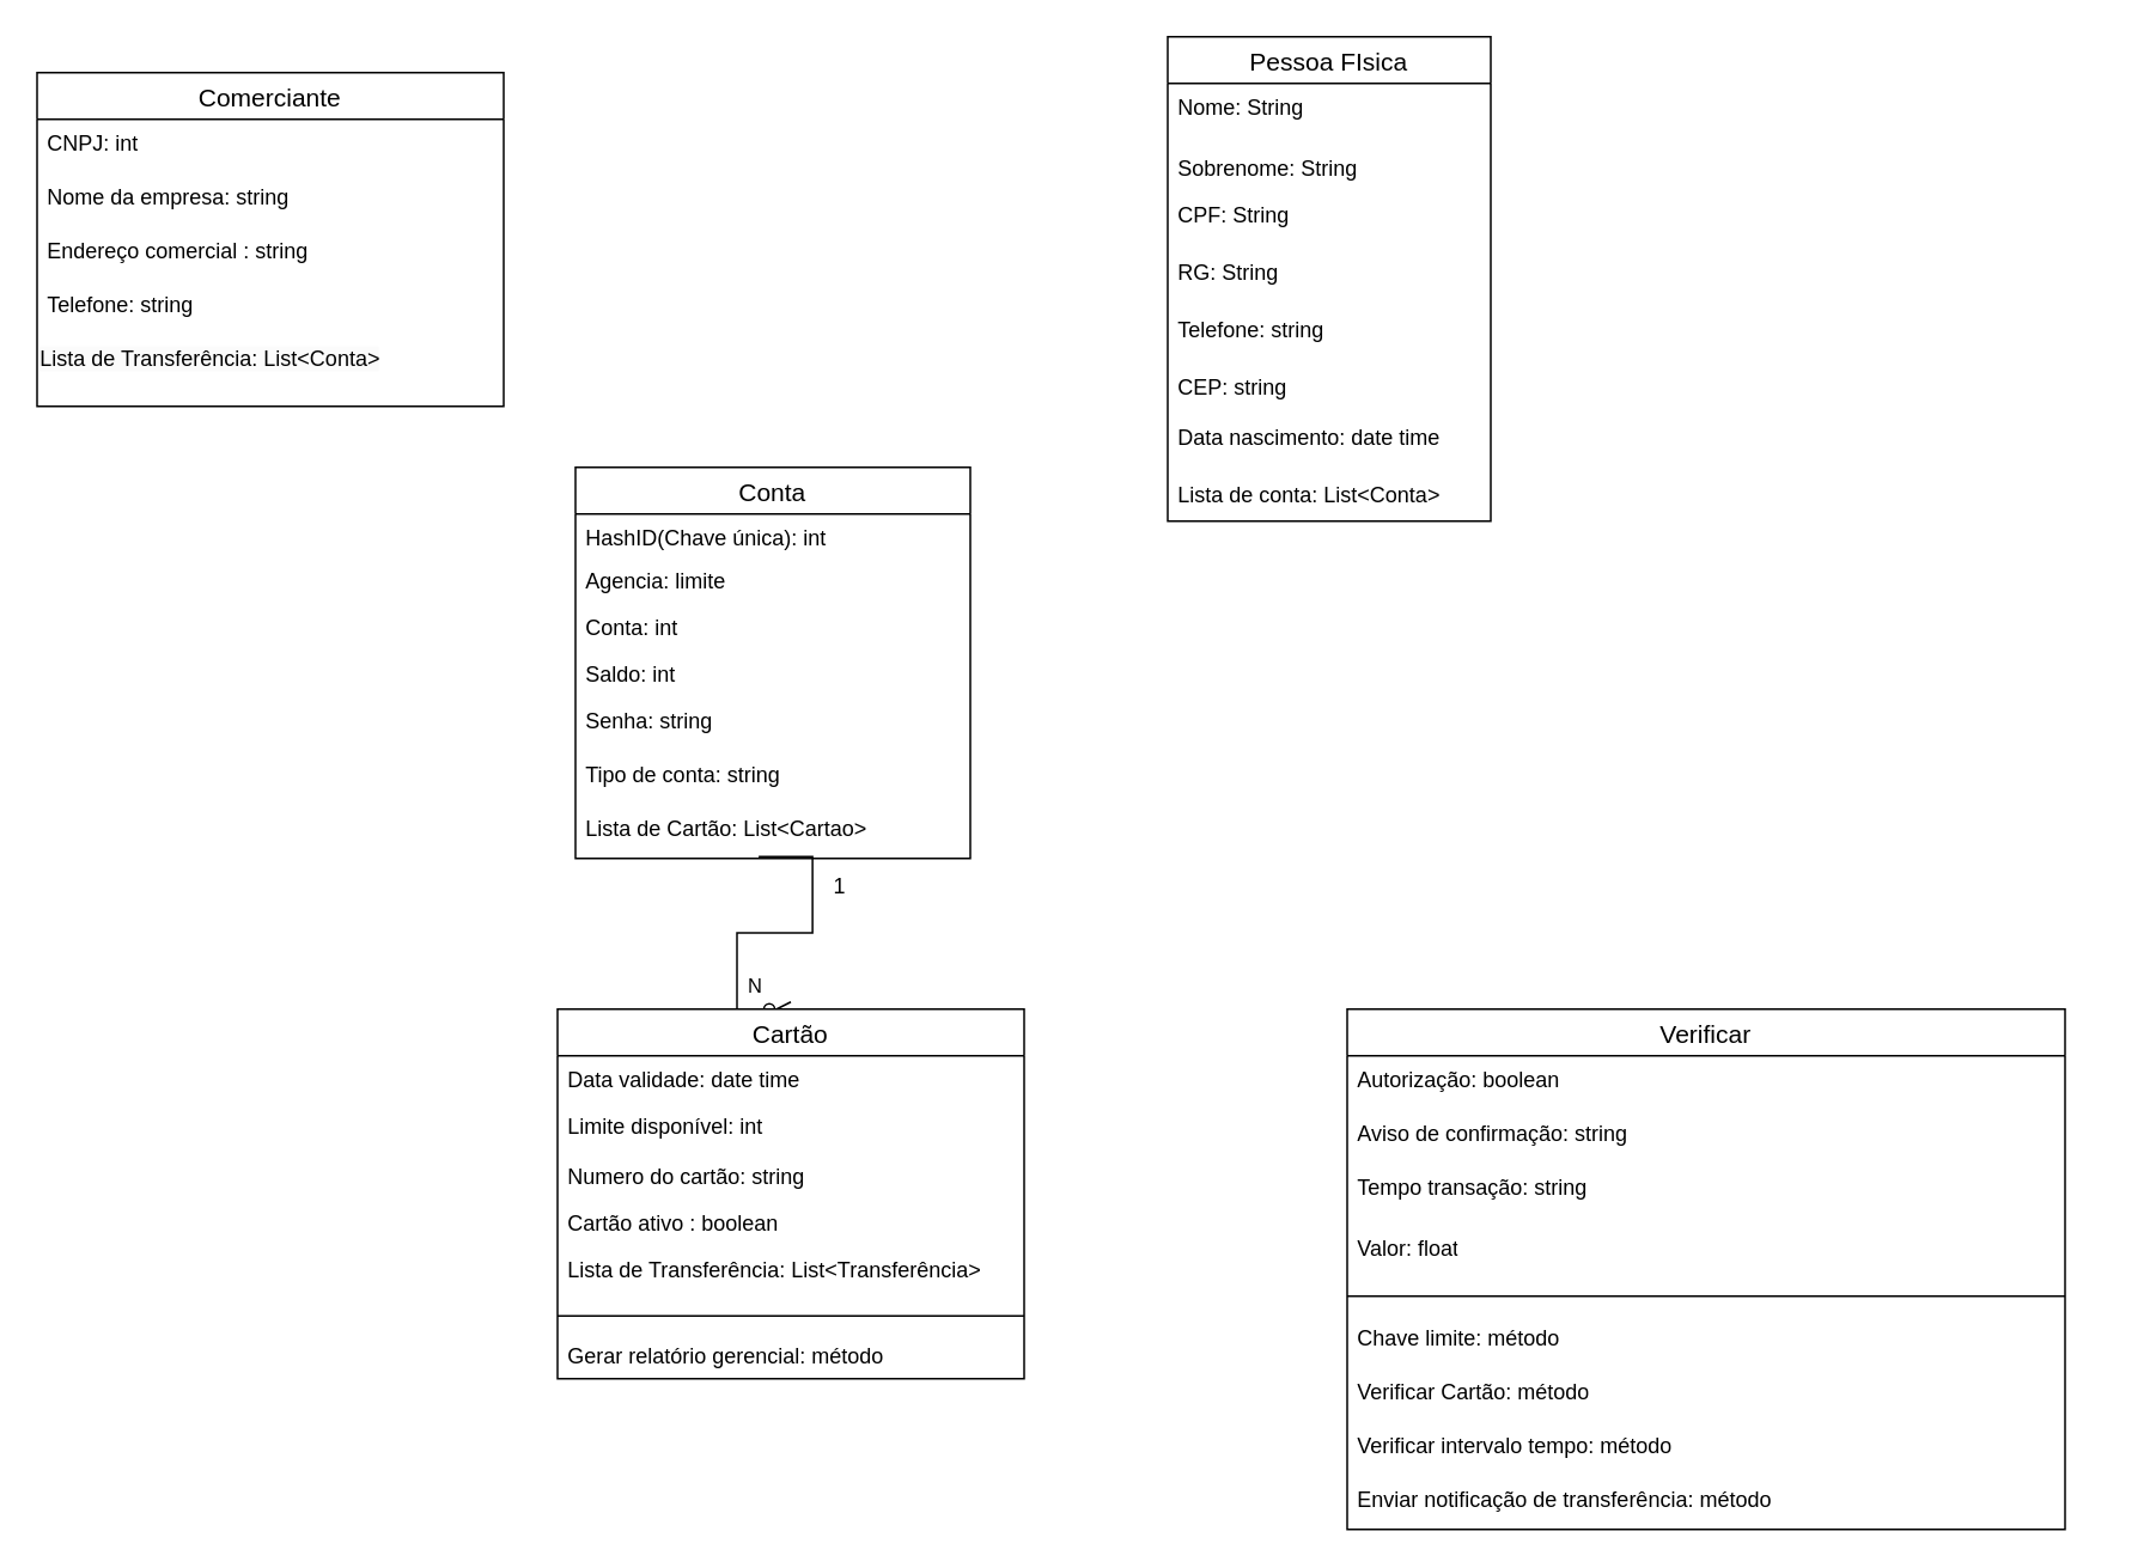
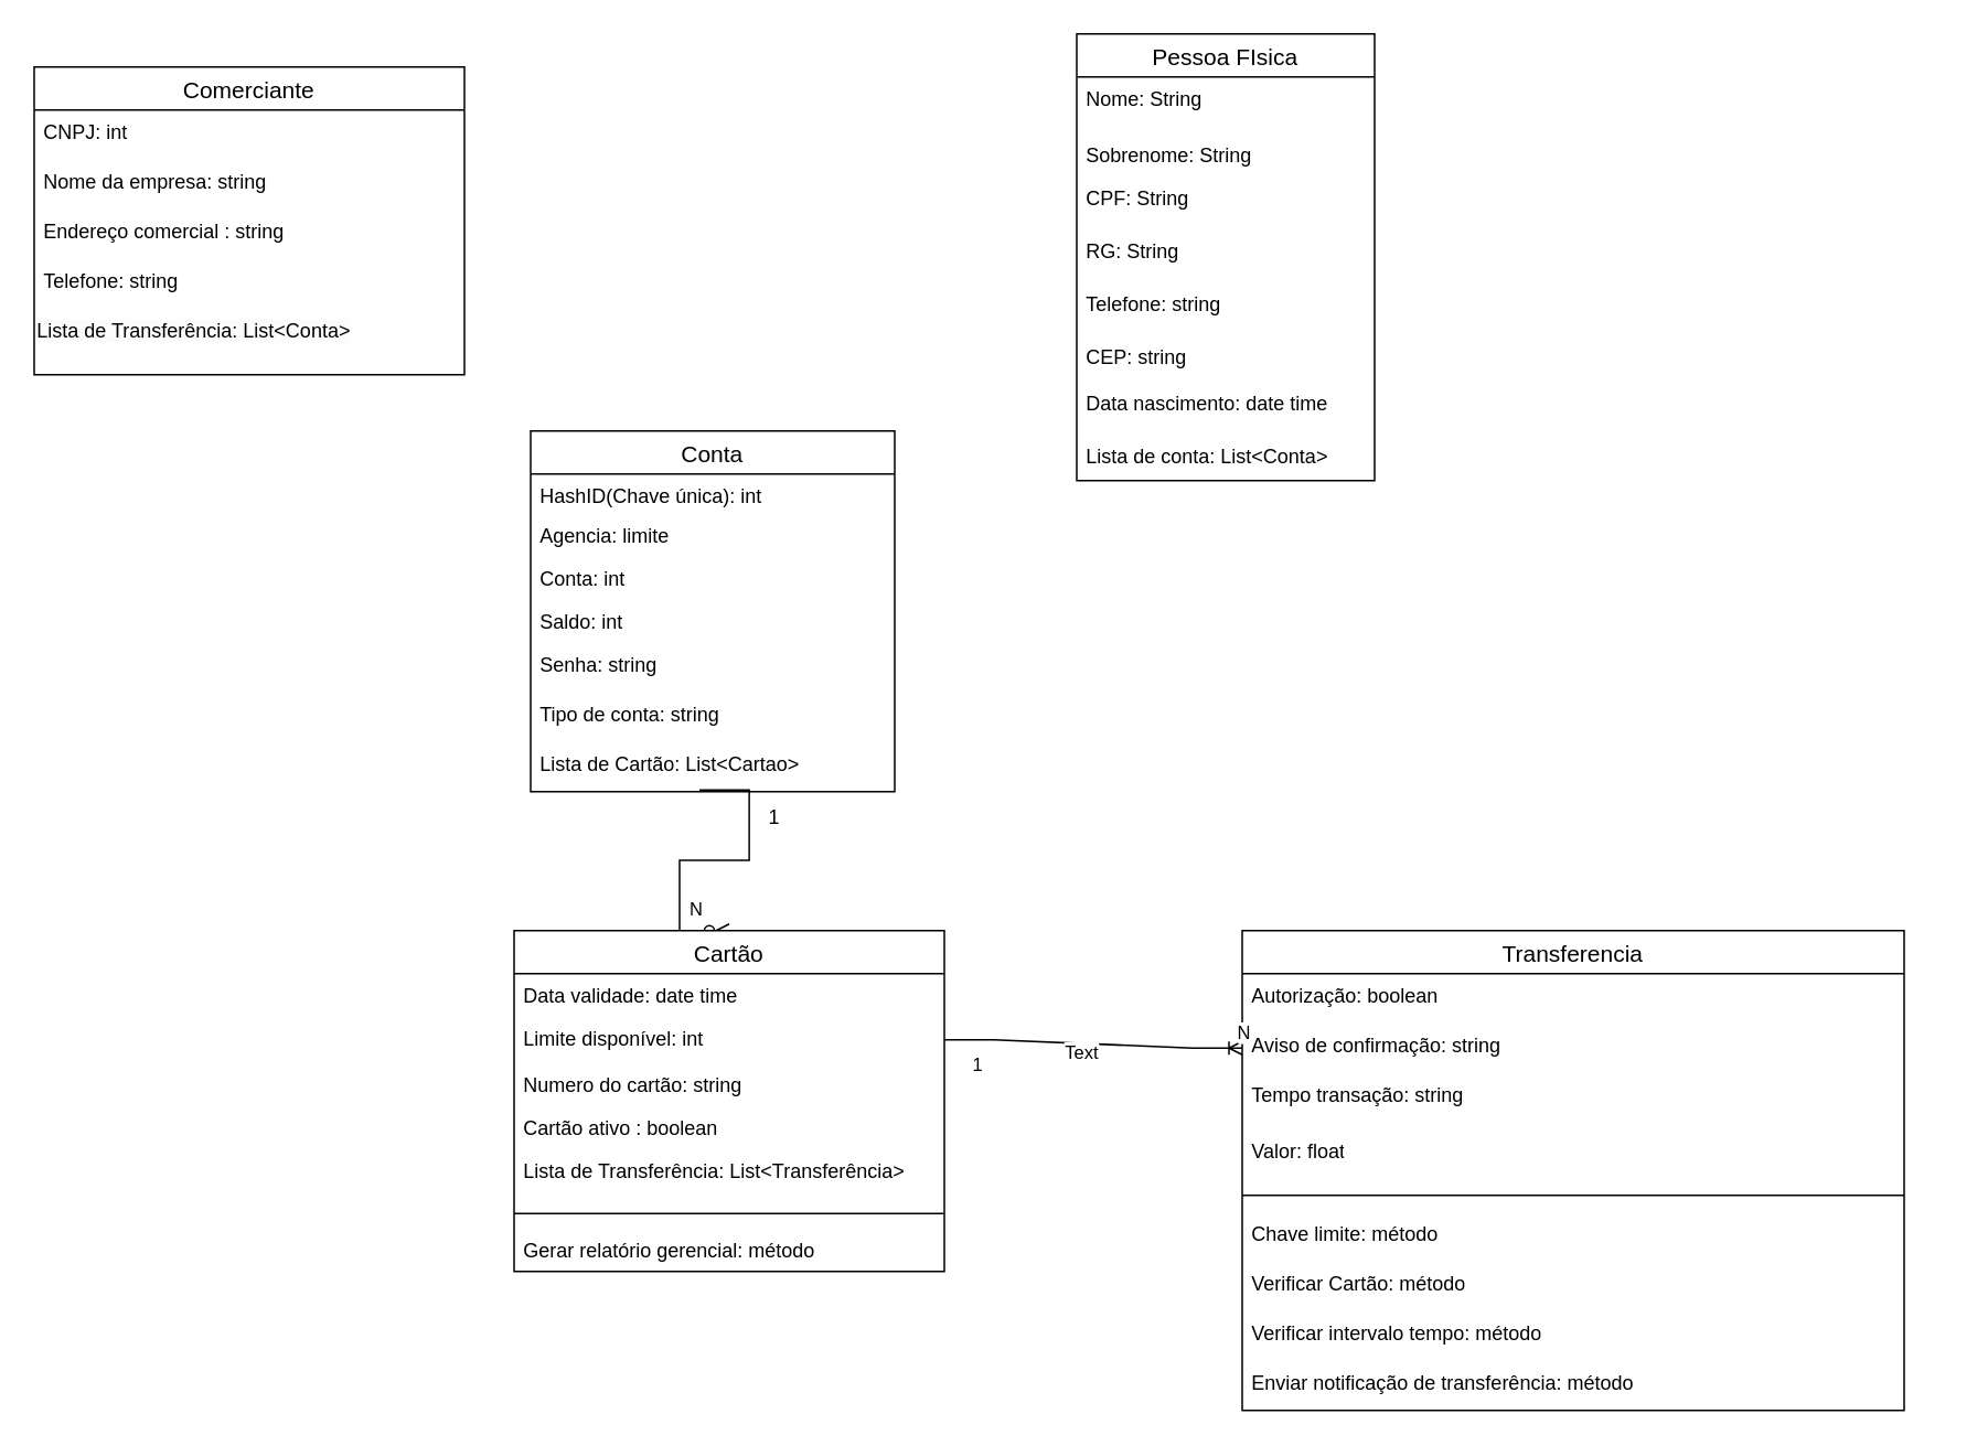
  <mxCell id="0" />
  <mxCell id="1" parent="0" />
  <mxCell id="2" value="Tempo Transação" style="text;strokeColor=none;fillColor=none;spacingLeft=4;spacingRight=4;overflow=hidden;rotatable=0;points=[[0,0.5],[1,0.5]];portConstraint=eastwest;fontSize=12;whiteSpace=wrap;html=1;" vertex="1" parent="1"><mxGeometry x="950" y="810" width="229" as="geometry" /></mxCell>
  <mxCell id="3" value="1" style="edgeStyle=entityRelationEdgeStyle;fontSize=12;html=1;endArrow=ERzeroToMany;endFill=1;rounded=0;exitX=0.464;exitY=0.967;exitDx=0;exitDy=0;exitPerimeter=0;entryX=0.5;entryY=0;entryDx=0;entryDy=0;" edge="1" parent="1" source="21" target="22"><mxGeometry x="-0.502" y="15" width="100" height="100" relative="1" as="geometry"><mxPoint x="833" y="475" as="sourcePoint" /><mxPoint x="694.5" y="730" as="targetPoint" /><Array as="points"><mxPoint x="850" y="474" /><mxPoint x="705" y="610" /></Array><mxPoint as="offset" /></mxGeometry></mxCell>
  <mxCell id="4" value="N" style="edgeLabel;html=1;align=center;verticalAlign=middle;resizable=0;points=[];" connectable="0" vertex="1" parent="3"><mxGeometry x="0.363" relative="1" as="geometry"><mxPoint x="9" y="17" as="offset" /></mxGeometry></mxCell>
  <mxCell id="5" value="Pessoa FIsica" style="swimlane;fontStyle=0;childLayout=stackLayout;horizontal=1;startSize=26;horizontalStack=0;resizeParent=1;resizeParentMax=0;resizeLast=0;collapsible=1;marginBottom=0;align=center;fontSize=14;" vertex="1" parent="1"><mxGeometry x="650" y="20" width="180" height="270" as="geometry" /></mxCell>
  <mxCell id="6" value="Nome: String" style="text;align=left;verticalAlign=top;spacingLeft=4;spacingRight=4;overflow=hidden;rotatable=0;points=[[0,0.5],[1,0.5]];portConstraint=eastwest;" vertex="1" parent="5"><mxGeometry y="26" width="180" height="34" as="geometry" /></mxCell>
  <mxCell id="7" value="Sobrenome: String" style="text;align=left;verticalAlign=top;spacingLeft=4;spacingRight=4;overflow=hidden;rotatable=0;points=[[0,0.5],[1,0.5]];portConstraint=eastwest;rounded=0;shadow=0;html=0;" vertex="1" parent="5"><mxGeometry y="60" width="180" height="26" as="geometry" /></mxCell>
  <mxCell id="8" value="CPF: String" style="text;align=left;verticalAlign=top;spacingLeft=4;spacingRight=4;overflow=hidden;rotatable=0;points=[[0,0.5],[1,0.5]];portConstraint=eastwest;rounded=0;shadow=0;html=0;" vertex="1" parent="5"><mxGeometry y="86" width="180" height="32" as="geometry" /></mxCell>
  <mxCell id="9" value="RG: String" style="text;align=left;verticalAlign=top;spacingLeft=4;spacingRight=4;overflow=hidden;rotatable=0;points=[[0,0.5],[1,0.5]];portConstraint=eastwest;rounded=0;shadow=0;html=0;" vertex="1" parent="5"><mxGeometry y="118" width="180" height="32" as="geometry" /></mxCell>
  <mxCell id="10" value="Telefone: string" style="text;align=left;verticalAlign=top;spacingLeft=4;spacingRight=4;overflow=hidden;rotatable=0;points=[[0,0.5],[1,0.5]];portConstraint=eastwest;rounded=0;shadow=0;html=0;" vertex="1" parent="5"><mxGeometry y="150" width="180" height="32" as="geometry" /></mxCell>
  <mxCell id="11" value="CEP: string" style="text;align=left;verticalAlign=top;spacingLeft=4;spacingRight=4;overflow=hidden;rotatable=0;points=[[0,0.5],[1,0.5]];portConstraint=eastwest;rounded=0;shadow=0;html=0;" vertex="1" parent="5"><mxGeometry y="182" width="180" height="28" as="geometry" /></mxCell>
  <mxCell id="12" value="Data nascimento: date time" style="text;align=left;verticalAlign=top;spacingLeft=4;spacingRight=4;overflow=hidden;rotatable=0;points=[[0,0.5],[1,0.5]];portConstraint=eastwest;rounded=0;shadow=0;html=0;" vertex="1" parent="5"><mxGeometry y="210" width="180" height="32" as="geometry" /></mxCell>
  <mxCell id="13" value="Lista de conta: List&lt;Conta&gt;" style="text;align=left;verticalAlign=top;spacingLeft=4;spacingRight=4;overflow=hidden;rotatable=0;points=[[0,0.5],[1,0.5]];portConstraint=eastwest;rounded=0;shadow=0;html=0;" vertex="1" parent="5"><mxGeometry y="242" width="180" height="28" as="geometry" /></mxCell>
  <mxCell id="14" value="Conta" style="swimlane;fontStyle=0;childLayout=stackLayout;horizontal=1;startSize=26;horizontalStack=0;resizeParent=1;resizeParentMax=0;resizeLast=0;collapsible=1;marginBottom=0;align=center;fontSize=14;" vertex="1" parent="1"><mxGeometry x="320" y="260" width="220" height="218" as="geometry"><mxRectangle x="240" y="630" width="60" height="30" as="alternateBounds" /></mxGeometry></mxCell>
  <mxCell id="15" value="HashID(Chave única): int" style="text;align=left;verticalAlign=top;spacingLeft=4;spacingRight=4;overflow=hidden;rotatable=0;points=[[0,0.5],[1,0.5]];portConstraint=eastwest;" vertex="1" parent="14"><mxGeometry y="26" width="220" height="24" as="geometry" /></mxCell>
  <mxCell id="16" value="Agencia: limite" style="text;align=left;verticalAlign=top;spacingLeft=4;spacingRight=4;overflow=hidden;rotatable=0;points=[[0,0.5],[1,0.5]];portConstraint=eastwest;" vertex="1" parent="14"><mxGeometry y="50" width="220" height="26" as="geometry" /></mxCell>
  <mxCell id="17" value="Conta: int" style="text;align=left;verticalAlign=top;spacingLeft=4;spacingRight=4;overflow=hidden;rotatable=0;points=[[0,0.5],[1,0.5]];portConstraint=eastwest;" vertex="1" parent="14"><mxGeometry y="76" width="220" height="26" as="geometry" /></mxCell>
  <mxCell id="18" value="Saldo: int" style="text;align=left;verticalAlign=top;spacingLeft=4;spacingRight=4;overflow=hidden;rotatable=0;points=[[0,0.5],[1,0.5]];portConstraint=eastwest;" vertex="1" parent="14"><mxGeometry y="102" width="220" height="26" as="geometry" /></mxCell>
  <mxCell id="19" value="Senha: string" style="text;align=left;verticalAlign=top;spacingLeft=4;spacingRight=4;overflow=hidden;rotatable=0;points=[[0,0.5],[1,0.5]];portConstraint=eastwest;" vertex="1" parent="14"><mxGeometry y="128" width="220" height="30" as="geometry" /></mxCell>
  <mxCell id="20" value="Tipo de conta: string" style="text;align=left;verticalAlign=top;spacingLeft=4;spacingRight=4;overflow=hidden;rotatable=0;points=[[0,0.5],[1,0.5]];portConstraint=eastwest;" vertex="1" parent="14"><mxGeometry y="158" width="220" height="30" as="geometry" /></mxCell>
  <mxCell id="21" value="Lista de Cartão: List&lt;Cartao&gt;" style="text;align=left;verticalAlign=top;spacingLeft=4;spacingRight=4;overflow=hidden;rotatable=0;points=[[0,0.5],[1,0.5]];portConstraint=eastwest;" vertex="1" parent="14"><mxGeometry y="188" width="220" height="30" as="geometry" /></mxCell>
  <mxCell id="22" value="Cartão" style="swimlane;fontStyle=0;childLayout=stackLayout;horizontal=1;startSize=26;horizontalStack=0;resizeParent=1;resizeParentMax=0;resizeLast=0;collapsible=1;marginBottom=0;align=center;fontSize=14;" vertex="1" parent="1"><mxGeometry x="310" y="562" width="260" height="206" as="geometry" /></mxCell>
  <mxCell id="23" value="Data validade: date time" style="text;align=left;verticalAlign=top;spacingLeft=4;spacingRight=4;overflow=hidden;rotatable=0;points=[[0,0.5],[1,0.5]];portConstraint=eastwest;" vertex="1" parent="22"><mxGeometry y="26" width="260" height="26" as="geometry" /></mxCell>
  <mxCell id="24" value="Limite disponível: int" style="text;align=left;verticalAlign=top;spacingLeft=4;spacingRight=4;overflow=hidden;rotatable=0;points=[[0,0.5],[1,0.5]];portConstraint=eastwest;" vertex="1" parent="22"><mxGeometry y="52" width="260" height="28" as="geometry" /></mxCell>
  <mxCell id="25" value="Numero do cartão: string" style="text;align=left;verticalAlign=top;spacingLeft=4;spacingRight=4;overflow=hidden;rotatable=0;points=[[0,0.5],[1,0.5]];portConstraint=eastwest;" vertex="1" parent="22"><mxGeometry y="80" width="260" height="26" as="geometry" /></mxCell>
  <mxCell id="26" value="Cartão ativo : boolean" style="text;align=left;verticalAlign=top;spacingLeft=4;spacingRight=4;overflow=hidden;rotatable=0;points=[[0,0.5],[1,0.5]];portConstraint=eastwest;" vertex="1" parent="22"><mxGeometry y="106" width="260" height="26" as="geometry" /></mxCell>
  <mxCell id="27" value="Lista de Transferência: List&lt;Transferência&gt;" style="text;align=left;verticalAlign=top;spacingLeft=4;spacingRight=4;overflow=hidden;rotatable=0;points=[[0,0.5],[1,0.5]];portConstraint=eastwest;" vertex="1" parent="22"><mxGeometry y="132" width="260" height="30" as="geometry" /></mxCell>
  <mxCell id="28" value="" style="line;strokeWidth=1;rotatable=0;dashed=0;labelPosition=right;align=left;verticalAlign=middle;spacingTop=0;spacingLeft=6;points=[];portConstraint=eastwest;" vertex="1" parent="22"><mxGeometry y="162" width="260" height="18" as="geometry" /></mxCell>
  <mxCell id="29" value="Gerar relatório gerencial: método" style="text;align=left;verticalAlign=top;spacingLeft=4;spacingRight=4;overflow=hidden;rotatable=0;points=[[0,0.5],[1,0.5]];portConstraint=eastwest;" vertex="1" parent="22"><mxGeometry y="180" width="260" height="26" as="geometry" /></mxCell>
- <mxCell id="30" value="Verificar" style="swimlane;fontStyle=0;childLayout=stackLayout;horizontal=1;startSize=26;horizontalStack=0;resizeParent=1;resizeParentMax=0;resizeLast=0;collapsible=1;marginBottom=0;align=center;fontSize=14;" vertex="1" parent="1"><mxGeometry x="750" y="562" width="400" height="290" as="geometry" /></mxCell>
+ <mxCell id="30" value="Transferencia" style="swimlane;fontStyle=0;childLayout=stackLayout;horizontal=1;startSize=26;horizontalStack=0;resizeParent=1;resizeParentMax=0;resizeLast=0;collapsible=1;marginBottom=0;align=center;fontSize=14;" vertex="1" parent="1"><mxGeometry x="750" y="562" width="400" height="290" as="geometry" /></mxCell>
  <mxCell id="31" value="Autorização: boolean" style="text;strokeColor=none;fillColor=none;spacingLeft=4;spacingRight=4;overflow=hidden;rotatable=0;points=[[0,0.5],[1,0.5]];portConstraint=eastwest;fontSize=12;whiteSpace=wrap;html=1;" vertex="1" parent="30"><mxGeometry y="26" width="400" height="30" as="geometry" /></mxCell>
  <mxCell id="32" value="Aviso de confirmação: string" style="text;strokeColor=none;fillColor=none;spacingLeft=4;spacingRight=4;overflow=hidden;rotatable=0;points=[[0,0.5],[1,0.5]];portConstraint=eastwest;fontSize=12;whiteSpace=wrap;html=1;" vertex="1" parent="30"><mxGeometry y="56" width="400" height="30" as="geometry" /></mxCell>
  <mxCell id="33" value="Tempo transação: string" style="text;strokeColor=none;fillColor=none;spacingLeft=4;spacingRight=4;overflow=hidden;rotatable=0;points=[[0,0.5],[1,0.5]];portConstraint=eastwest;fontSize=12;whiteSpace=wrap;html=1;" vertex="1" parent="30"><mxGeometry y="86" width="400" height="34" as="geometry" /></mxCell>
  <mxCell id="34" value="Valor: float" style="text;strokeColor=none;fillColor=none;spacingLeft=4;spacingRight=4;overflow=hidden;rotatable=0;points=[[0,0.5],[1,0.5]];portConstraint=eastwest;fontSize=12;whiteSpace=wrap;html=1;" vertex="1" parent="30"><mxGeometry y="120" width="400" height="30" as="geometry" /></mxCell>
  <mxCell id="35" value="" style="line;strokeWidth=1;rotatable=0;dashed=0;labelPosition=right;align=left;verticalAlign=middle;spacingTop=0;spacingLeft=6;points=[];portConstraint=eastwest;" vertex="1" parent="30"><mxGeometry y="150" width="400" height="20" as="geometry" /></mxCell>
  <mxCell id="36" value="Chave limite: método" style="text;strokeColor=none;fillColor=none;spacingLeft=4;spacingRight=4;overflow=hidden;rotatable=0;points=[[0,0.5],[1,0.5]];portConstraint=eastwest;fontSize=12;whiteSpace=wrap;html=1;" vertex="1" parent="30"><mxGeometry y="170" width="400" height="30" as="geometry" /></mxCell>
  <mxCell id="37" value="Verificar Cartão: método" style="text;strokeColor=none;fillColor=none;spacingLeft=4;spacingRight=4;overflow=hidden;rotatable=0;points=[[0,0.5],[1,0.5]];portConstraint=eastwest;fontSize=12;whiteSpace=wrap;html=1;" vertex="1" parent="30"><mxGeometry y="200" width="400" height="30" as="geometry" /></mxCell>
  <mxCell id="38" value="Verificar intervalo tempo: método" style="text;strokeColor=none;fillColor=none;spacingLeft=4;spacingRight=4;overflow=hidden;rotatable=0;points=[[0,0.5],[1,0.5]];portConstraint=eastwest;fontSize=12;whiteSpace=wrap;html=1;" vertex="1" parent="30"><mxGeometry y="230" width="400" height="30" as="geometry" /></mxCell>
  <mxCell id="39" value="Enviar notificação de transferência: método" style="text;strokeColor=none;fillColor=none;spacingLeft=4;spacingRight=4;overflow=hidden;rotatable=0;points=[[0,0.5],[1,0.5]];portConstraint=eastwest;fontSize=12;whiteSpace=wrap;html=1;" vertex="1" parent="30"><mxGeometry y="260" width="400" height="30" as="geometry" /></mxCell>
  <mxCell id="40" value="Comerciante" style="swimlane;fontStyle=0;childLayout=stackLayout;horizontal=1;startSize=26;horizontalStack=0;resizeParent=1;resizeParentMax=0;resizeLast=0;collapsible=1;marginBottom=0;align=center;fontSize=14;" vertex="1" parent="1"><mxGeometry x="20" y="40" width="260" height="186" as="geometry" /></mxCell>
  <mxCell id="41" value="CNPJ: int" style="text;strokeColor=none;fillColor=none;spacingLeft=4;spacingRight=4;overflow=hidden;rotatable=0;points=[[0,0.5],[1,0.5]];portConstraint=eastwest;fontSize=12;whiteSpace=wrap;html=1;" vertex="1" parent="40"><mxGeometry y="26" width="260" height="30" as="geometry" /></mxCell>
  <mxCell id="42" value="Nome da empresa: string" style="text;strokeColor=none;fillColor=none;spacingLeft=4;spacingRight=4;overflow=hidden;rotatable=0;points=[[0,0.5],[1,0.5]];portConstraint=eastwest;fontSize=12;whiteSpace=wrap;html=1;" vertex="1" parent="40"><mxGeometry y="56" width="260" height="30" as="geometry" /></mxCell>
  <mxCell id="43" value="Endereço comercial : string" style="text;strokeColor=none;fillColor=none;spacingLeft=4;spacingRight=4;overflow=hidden;rotatable=0;points=[[0,0.5],[1,0.5]];portConstraint=eastwest;fontSize=12;whiteSpace=wrap;html=1;" vertex="1" parent="40"><mxGeometry y="86" width="260" height="30" as="geometry" /></mxCell>
  <mxCell id="44" value="Telefone: string" style="text;strokeColor=none;fillColor=none;spacingLeft=4;spacingRight=4;overflow=hidden;rotatable=0;points=[[0,0.5],[1,0.5]];portConstraint=eastwest;fontSize=12;whiteSpace=wrap;html=1;" vertex="1" parent="40"><mxGeometry y="116" width="260" height="30" as="geometry" /></mxCell>
  <mxCell id="45" value="&lt;span style=&quot;color: rgb(0, 0, 0); font-family: Helvetica; font-size: 12px; font-style: normal; font-variant-ligatures: normal; font-variant-caps: normal; font-weight: 400; letter-spacing: normal; orphans: 2; text-align: left; text-indent: 0px; text-transform: none; widows: 2; word-spacing: 0px; -webkit-text-stroke-width: 0px; background-color: rgb(251, 251, 251); text-decoration-thickness: initial; text-decoration-style: initial; text-decoration-color: initial; float: none; display: inline !important;&quot;&gt;Lista de Transferência: List&amp;lt;Conta&amp;gt;&lt;/span&gt;" style="text;whiteSpace=wrap;html=1;" vertex="1" parent="40"><mxGeometry y="146" width="260" height="40" as="geometry" /></mxCell>
+ <mxCell id="46" value="" style="edgeStyle=entityRelationEdgeStyle;fontSize=12;html=1;endArrow=ERoneToMany;rounded=0;exitX=1;exitY=0.5;exitDx=0;exitDy=0;entryX=0;entryY=0.5;entryDx=0;entryDy=0;" edge="1" parent="1" source="24" target="32"><mxGeometry width="100" height="100" relative="1" as="geometry"><mxPoint x="890" y="690" as="sourcePoint" /><mxPoint x="990" y="590" as="targetPoint" /><Array as="points"><mxPoint x="1110" y="820" /><mxPoint x="1090" y="810" /></Array></mxGeometry></mxCell>
+ <mxCell id="47" value="1" style="edgeLabel;html=1;align=center;verticalAlign=middle;resizable=0;points=[];" connectable="0" vertex="1" parent="46"><mxGeometry x="-0.734" y="-2" relative="1" as="geometry"><mxPoint x="-5" y="12" as="offset" /></mxGeometry></mxCell>
+ <mxCell id="48" value="N" style="edgeLabel;html=1;align=center;verticalAlign=middle;resizable=0;points=[];" connectable="0" vertex="1" parent="46"><mxGeometry x="0.596" y="1" relative="1" as="geometry"><mxPoint x="37" y="-8" as="offset" /></mxGeometry></mxCell>
+ <mxCell id="49" value="Text" style="edgeLabel;html=1;align=center;verticalAlign=middle;resizable=0;points=[];" connectable="0" vertex="1" parent="46"><mxGeometry x="-0.075" y="-4" relative="1" as="geometry"><mxPoint y="1" as="offset" /></mxGeometry></mxCell>
